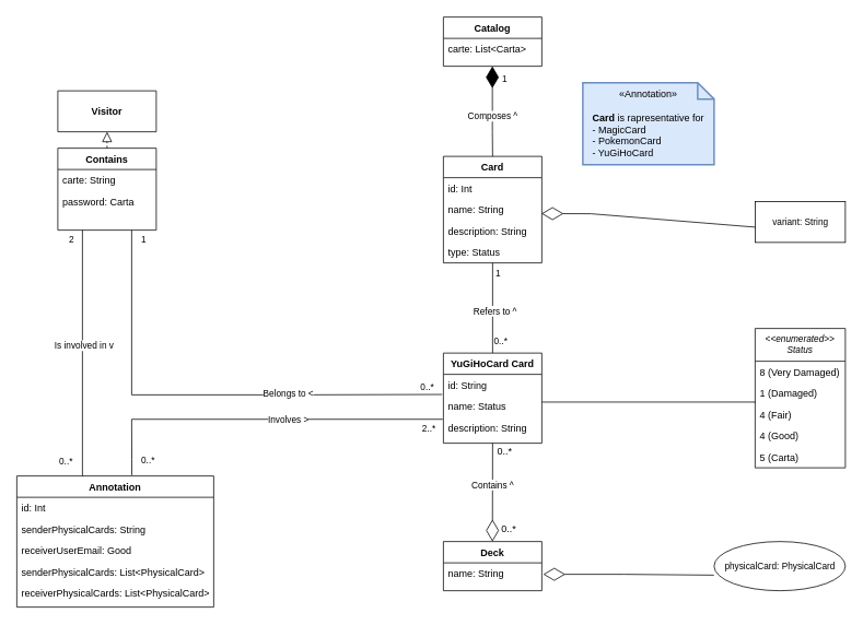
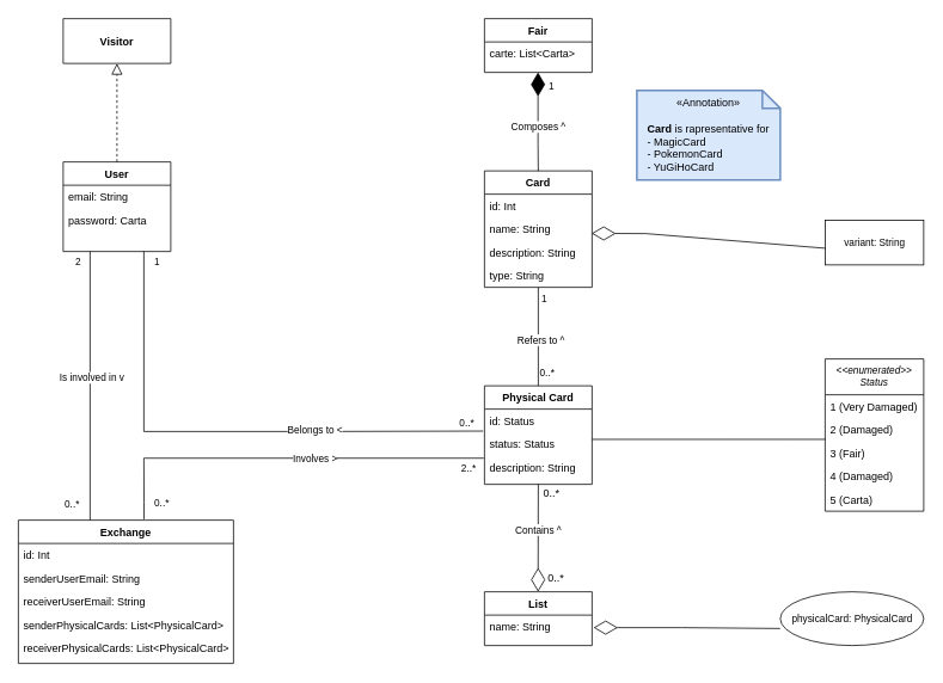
  <mxCell id="0" />
  <mxCell id="1" parent="0" />
- <mxCell id="2" value="Visitor" style="swimlane;fontStyle=1;align=center;verticalAlign=middle;childLayout=stackLayout;horizontal=1;startSize=50;horizontalStack=0;resizeParent=1;resizeLast=0;collapsible=1;marginBottom=0;rounded=0;shadow=0;strokeWidth=1;" parent="1" vertex="1"><mxGeometry x="70" y="110" width="120" height="50" as="geometry"><mxRectangle x="230" y="140" width="160" height="26" as="alternateBounds" /></mxGeometry></mxCell>
- <mxCell id="3" value="Contains" style="swimlane;fontStyle=1;align=center;verticalAlign=top;childLayout=stackLayout;horizontal=1;startSize=26;horizontalStack=0;resizeParent=1;resizeLast=0;collapsible=1;marginBottom=0;rounded=0;shadow=0;strokeWidth=1;" parent="1" vertex="1"><mxGeometry x="70" y="180" width="120" height="100" as="geometry"><mxRectangle x="130" y="380" width="160" height="26" as="alternateBounds" /></mxGeometry></mxCell>
- <mxCell id="4" value="carte: String" style="text;align=left;verticalAlign=top;spacingLeft=4;spacingRight=4;overflow=hidden;rotatable=0;points=[[0,0.5],[1,0.5]];portConstraint=eastwest;" parent="3" vertex="1"><mxGeometry y="26" width="120" height="26" as="geometry" /></mxCell>
+ <mxCell id="2" value="Visitor" style="swimlane;fontStyle=1;align=center;verticalAlign=middle;childLayout=stackLayout;horizontal=1;startSize=50;horizontalStack=0;resizeParent=1;resizeLast=0;collapsible=1;marginBottom=0;rounded=0;shadow=0;strokeWidth=1;" parent="1" vertex="1"><mxGeometry x="70" y="20" width="120" height="50" as="geometry"><mxRectangle x="230" y="140" width="160" height="26" as="alternateBounds" /></mxGeometry></mxCell>
+ <mxCell id="3" value="User" style="swimlane;fontStyle=1;align=center;verticalAlign=top;childLayout=stackLayout;horizontal=1;startSize=26;horizontalStack=0;resizeParent=1;resizeLast=0;collapsible=1;marginBottom=0;rounded=0;shadow=0;strokeWidth=1;" parent="1" vertex="1"><mxGeometry x="70" y="180" width="120" height="100" as="geometry"><mxRectangle x="130" y="380" width="160" height="26" as="alternateBounds" /></mxGeometry></mxCell>
+ <mxCell id="4" value="email: String" style="text;align=left;verticalAlign=top;spacingLeft=4;spacingRight=4;overflow=hidden;rotatable=0;points=[[0,0.5],[1,0.5]];portConstraint=eastwest;" parent="3" vertex="1"><mxGeometry y="26" width="120" height="26" as="geometry" /></mxCell>
  <mxCell id="5" value="password: Carta" style="text;align=left;verticalAlign=top;spacingLeft=4;spacingRight=4;overflow=hidden;rotatable=0;points=[[0,0.5],[1,0.5]];portConstraint=eastwest;rounded=0;shadow=0;html=0;" parent="3" vertex="1"><mxGeometry y="52" width="120" height="26" as="geometry" /></mxCell>
  <mxCell id="6" value="" style="endArrow=block;endSize=10;endFill=0;shadow=0;strokeWidth=1;rounded=0;edgeStyle=elbowEdgeStyle;elbow=vertical;dashed=1;" parent="1" source="3" target="2" edge="1"><mxGeometry width="160" relative="1" as="geometry"><mxPoint x="210" y="173" as="sourcePoint" /><mxPoint x="210" y="173" as="targetPoint" /><Array as="points"><mxPoint x="130" y="140" /><mxPoint x="140" y="140" /><mxPoint x="150" y="210" /><mxPoint x="160" y="180" /></Array></mxGeometry></mxCell>
  <mxCell id="7" value="Card" style="swimlane;fontStyle=1;align=center;verticalAlign=top;childLayout=stackLayout;horizontal=1;startSize=26;horizontalStack=0;resizeParent=1;resizeLast=0;collapsible=1;marginBottom=0;rounded=0;shadow=0;strokeWidth=1;" parent="1" vertex="1"><mxGeometry x="540" y="190" width="120" height="130" as="geometry"><mxRectangle x="508" y="120" width="160" height="26" as="alternateBounds" /></mxGeometry></mxCell>
  <mxCell id="8" value="id: Int" style="text;align=left;verticalAlign=top;spacingLeft=4;spacingRight=4;overflow=hidden;rotatable=0;points=[[0,0.5],[1,0.5]];portConstraint=eastwest;" parent="7" vertex="1"><mxGeometry y="26" width="120" height="26" as="geometry" /></mxCell>
  <mxCell id="9" value="name: String" style="text;align=left;verticalAlign=top;spacingLeft=4;spacingRight=4;overflow=hidden;rotatable=0;points=[[0,0.5],[1,0.5]];portConstraint=eastwest;" parent="7" vertex="1"><mxGeometry y="52" width="120" height="26" as="geometry" /></mxCell>
  <mxCell id="10" value="description: String" style="text;align=left;verticalAlign=top;spacingLeft=4;spacingRight=4;overflow=hidden;rotatable=0;points=[[0,0.5],[1,0.5]];portConstraint=eastwest;" parent="7" vertex="1"><mxGeometry y="78" width="120" height="26" as="geometry" /></mxCell>
- <mxCell id="11" value="type: Status" style="text;align=left;verticalAlign=top;spacingLeft=4;spacingRight=4;overflow=hidden;rotatable=0;points=[[0,0.5],[1,0.5]];portConstraint=eastwest;" parent="7" vertex="1"><mxGeometry y="104" width="120" height="26" as="geometry" /></mxCell>
- <mxCell id="12" value="Catalog" style="swimlane;fontStyle=1;align=center;verticalAlign=top;childLayout=stackLayout;horizontal=1;startSize=26;horizontalStack=0;resizeParent=1;resizeLast=0;collapsible=1;marginBottom=0;rounded=0;shadow=0;strokeWidth=1;" parent="1" vertex="1"><mxGeometry x="540" y="20" width="120" height="60" as="geometry"><mxRectangle x="508" y="120" width="160" height="26" as="alternateBounds" /></mxGeometry></mxCell>
+ <mxCell id="11" value="type: String" style="text;align=left;verticalAlign=top;spacingLeft=4;spacingRight=4;overflow=hidden;rotatable=0;points=[[0,0.5],[1,0.5]];portConstraint=eastwest;" parent="7" vertex="1"><mxGeometry y="104" width="120" height="26" as="geometry" /></mxCell>
+ <mxCell id="12" value="Fair" style="swimlane;fontStyle=1;align=center;verticalAlign=top;childLayout=stackLayout;horizontal=1;startSize=26;horizontalStack=0;resizeParent=1;resizeLast=0;collapsible=1;marginBottom=0;rounded=0;shadow=0;strokeWidth=1;" parent="1" vertex="1"><mxGeometry x="540" y="20" width="120" height="60" as="geometry"><mxRectangle x="508" y="120" width="160" height="26" as="alternateBounds" /></mxGeometry></mxCell>
  <mxCell id="13" value="carte: List&lt;Carta&gt;" style="text;align=left;verticalAlign=top;spacingLeft=4;spacingRight=4;overflow=hidden;rotatable=0;points=[[0,0.5],[1,0.5]];portConstraint=eastwest;" parent="12" vertex="1"><mxGeometry y="26" width="120" height="26" as="geometry" /></mxCell>
- <mxCell id="14" value="YuGiHoCard Card" style="swimlane;fontStyle=1;align=center;verticalAlign=top;childLayout=stackLayout;horizontal=1;startSize=26;horizontalStack=0;resizeParent=1;resizeLast=0;collapsible=1;marginBottom=0;rounded=0;shadow=0;strokeWidth=1;" parent="1" vertex="1"><mxGeometry x="540" y="430" width="120" height="110" as="geometry"><mxRectangle x="508" y="120" width="160" height="26" as="alternateBounds" /></mxGeometry></mxCell>
- <mxCell id="15" value="id: String" style="text;align=left;verticalAlign=top;spacingLeft=4;spacingRight=4;overflow=hidden;rotatable=0;points=[[0,0.5],[1,0.5]];portConstraint=eastwest;" parent="14" vertex="1"><mxGeometry y="26" width="120" height="26" as="geometry" /></mxCell>
- <mxCell id="16" value="name: Status" style="text;align=left;verticalAlign=top;spacingLeft=4;spacingRight=4;overflow=hidden;rotatable=0;points=[[0,0.5],[1,0.5]];portConstraint=eastwest;" parent="14" vertex="1"><mxGeometry y="52" width="120" height="26" as="geometry" /></mxCell>
+ <mxCell id="14" value="Physical Card" style="swimlane;fontStyle=1;align=center;verticalAlign=top;childLayout=stackLayout;horizontal=1;startSize=26;horizontalStack=0;resizeParent=1;resizeLast=0;collapsible=1;marginBottom=0;rounded=0;shadow=0;strokeWidth=1;" parent="1" vertex="1"><mxGeometry x="540" y="430" width="120" height="110" as="geometry"><mxRectangle x="508" y="120" width="160" height="26" as="alternateBounds" /></mxGeometry></mxCell>
+ <mxCell id="15" value="id: Status" style="text;align=left;verticalAlign=top;spacingLeft=4;spacingRight=4;overflow=hidden;rotatable=0;points=[[0,0.5],[1,0.5]];portConstraint=eastwest;" parent="14" vertex="1"><mxGeometry y="26" width="120" height="26" as="geometry" /></mxCell>
+ <mxCell id="16" value="status: Status" style="text;align=left;verticalAlign=top;spacingLeft=4;spacingRight=4;overflow=hidden;rotatable=0;points=[[0,0.5],[1,0.5]];portConstraint=eastwest;" parent="14" vertex="1"><mxGeometry y="52" width="120" height="26" as="geometry" /></mxCell>
  <mxCell id="17" value="description: String" style="text;align=left;verticalAlign=top;spacingLeft=4;spacingRight=4;overflow=hidden;rotatable=0;points=[[0,0.5],[1,0.5]];portConstraint=eastwest;" parent="14" vertex="1"><mxGeometry y="78" width="120" height="26" as="geometry" /></mxCell>
- <mxCell id="18" value="Deck" style="swimlane;fontStyle=1;align=center;verticalAlign=top;childLayout=stackLayout;horizontal=1;startSize=26;horizontalStack=0;resizeParent=1;resizeLast=0;collapsible=1;marginBottom=0;rounded=0;shadow=0;strokeWidth=1;" parent="1" vertex="1"><mxGeometry x="540" y="660" width="120" height="60" as="geometry"><mxRectangle x="508" y="120" width="160" height="26" as="alternateBounds" /></mxGeometry></mxCell>
+ <mxCell id="18" value="List" style="swimlane;fontStyle=1;align=center;verticalAlign=top;childLayout=stackLayout;horizontal=1;startSize=26;horizontalStack=0;resizeParent=1;resizeLast=0;collapsible=1;marginBottom=0;rounded=0;shadow=0;strokeWidth=1;" parent="1" vertex="1"><mxGeometry x="540" y="660" width="120" height="60" as="geometry"><mxRectangle x="508" y="120" width="160" height="26" as="alternateBounds" /></mxGeometry></mxCell>
  <mxCell id="19" value="name: String" style="text;align=left;verticalAlign=top;spacingLeft=4;spacingRight=4;overflow=hidden;rotatable=0;points=[[0,0.5],[1,0.5]];portConstraint=eastwest;" parent="18" vertex="1"><mxGeometry y="26" width="120" height="26" as="geometry" /></mxCell>
  <mxCell id="20" value="0..*" style="text;html=1;strokeColor=none;fillColor=none;align=center;verticalAlign=middle;whiteSpace=wrap;rounded=0;" parent="1" vertex="1"><mxGeometry x="590" y="630" width="60" height="30" as="geometry" /></mxCell>
  <mxCell id="21" value="0..*" style="text;html=1;strokeColor=none;fillColor=none;align=center;verticalAlign=middle;whiteSpace=wrap;rounded=0;" parent="1" vertex="1"><mxGeometry x="590" y="540" width="50" height="20" as="geometry" /></mxCell>
- <mxCell id="22" value="Annotation" style="swimlane;fontStyle=1;align=center;verticalAlign=top;childLayout=stackLayout;horizontal=1;startSize=26;horizontalStack=0;resizeParent=1;resizeLast=0;collapsible=1;marginBottom=0;rounded=0;shadow=0;strokeWidth=1;" parent="1" vertex="1"><mxGeometry x="20" y="580" width="240" height="160" as="geometry"><mxRectangle x="508" y="120" width="160" height="26" as="alternateBounds" /></mxGeometry></mxCell>
+ <mxCell id="22" value="Exchange" style="swimlane;fontStyle=1;align=center;verticalAlign=top;childLayout=stackLayout;horizontal=1;startSize=26;horizontalStack=0;resizeParent=1;resizeLast=0;collapsible=1;marginBottom=0;rounded=0;shadow=0;strokeWidth=1;" parent="1" vertex="1"><mxGeometry x="20" y="580" width="240" height="160" as="geometry"><mxRectangle x="508" y="120" width="160" height="26" as="alternateBounds" /></mxGeometry></mxCell>
  <mxCell id="23" value="id: Int" style="text;align=left;verticalAlign=top;spacingLeft=4;spacingRight=4;overflow=hidden;rotatable=0;points=[[0,0.5],[1,0.5]];portConstraint=eastwest;" parent="22" vertex="1"><mxGeometry y="26" width="240" height="26" as="geometry" /></mxCell>
- <mxCell id="24" value="senderPhysicalCards: String" style="text;align=left;verticalAlign=top;spacingLeft=4;spacingRight=4;overflow=hidden;rotatable=0;points=[[0,0.5],[1,0.5]];portConstraint=eastwest;" parent="22" vertex="1"><mxGeometry y="52" width="240" height="26" as="geometry" /></mxCell>
- <mxCell id="25" value="receiverUserEmail: Good" style="text;align=left;verticalAlign=top;spacingLeft=4;spacingRight=4;overflow=hidden;rotatable=0;points=[[0,0.5],[1,0.5]];portConstraint=eastwest;" parent="22" vertex="1"><mxGeometry y="78" width="240" height="26" as="geometry" /></mxCell>
+ <mxCell id="24" value="senderUserEmail: String" style="text;align=left;verticalAlign=top;spacingLeft=4;spacingRight=4;overflow=hidden;rotatable=0;points=[[0,0.5],[1,0.5]];portConstraint=eastwest;" parent="22" vertex="1"><mxGeometry y="52" width="240" height="26" as="geometry" /></mxCell>
+ <mxCell id="25" value="receiverUserEmail: String" style="text;align=left;verticalAlign=top;spacingLeft=4;spacingRight=4;overflow=hidden;rotatable=0;points=[[0,0.5],[1,0.5]];portConstraint=eastwest;" parent="22" vertex="1"><mxGeometry y="78" width="240" height="26" as="geometry" /></mxCell>
  <mxCell id="26" value="senderPhysicalCards: List&lt;PhysicalCard&gt;" style="text;align=left;verticalAlign=top;spacingLeft=4;spacingRight=4;overflow=hidden;rotatable=0;points=[[0,0.5],[1,0.5]];portConstraint=eastwest;" parent="22" vertex="1"><mxGeometry y="104" width="240" height="26" as="geometry" /></mxCell>
  <mxCell id="27" value="receiverPhysicalCards: List&lt;PhysicalCard&gt;" style="text;align=left;verticalAlign=top;spacingLeft=4;spacingRight=4;overflow=hidden;rotatable=0;points=[[0,0.5],[1,0.5]];portConstraint=eastwest;" parent="22" vertex="1"><mxGeometry y="130" width="240" height="26" as="geometry" /></mxCell>
  <mxCell id="28" value="" style="endArrow=none;html=1;edgeStyle=orthogonalEdgeStyle;rounded=0;entryX=-0.012;entryY=-0.056;entryDx=0;entryDy=0;entryPerimeter=0;" parent="1" target="16" edge="1"><mxGeometry relative="1" as="geometry"><mxPoint x="160" y="280" as="sourcePoint" /><mxPoint x="360" y="370" as="targetPoint" /><Array as="points"><mxPoint x="160" y="481" /><mxPoint x="360" y="481" /></Array></mxGeometry></mxCell>
  <mxCell id="29" value="1" style="edgeLabel;resizable=0;html=1;align=left;verticalAlign=bottom;" parent="28" connectable="0" vertex="1"><mxGeometry x="-1" relative="1" as="geometry"><mxPoint x="10" y="20" as="offset" /></mxGeometry></mxCell>
  <mxCell id="30" value="0..*" style="edgeLabel;resizable=0;html=1;align=right;verticalAlign=bottom;" parent="28" connectable="0" vertex="1"><mxGeometry x="1" relative="1" as="geometry"><mxPoint x="-10" y="-1" as="offset" /></mxGeometry></mxCell>
  <mxCell id="31" value="Belongs to &amp;lt;" style="edgeLabel;html=1;align=center;verticalAlign=middle;resizable=0;points=[];" parent="28" vertex="1" connectable="0"><mxGeometry x="0.193" y="2" relative="1" as="geometry"><mxPoint x="45" as="offset" /></mxGeometry></mxCell>
  <mxCell id="32" value="" style="endArrow=none;html=1;edgeStyle=orthogonalEdgeStyle;rounded=0;exitX=0.5;exitY=0;exitDx=0;exitDy=0;" parent="1" source="14" edge="1"><mxGeometry relative="1" as="geometry"><mxPoint x="190" y="230" as="sourcePoint" /><mxPoint x="600" y="320" as="targetPoint" /><Array as="points"><mxPoint x="600" y="320" /></Array></mxGeometry></mxCell>
  <mxCell id="33" value="0..*" style="edgeLabel;resizable=0;html=1;align=left;verticalAlign=bottom;" parent="32" connectable="0" vertex="1"><mxGeometry x="-1" relative="1" as="geometry"><mxPoint y="-6" as="offset" /></mxGeometry></mxCell>
  <mxCell id="34" value="1" style="edgeLabel;resizable=0;html=1;align=right;verticalAlign=bottom;" parent="32" connectable="0" vertex="1"><mxGeometry x="1" relative="1" as="geometry"><mxPoint x="10" y="21" as="offset" /></mxGeometry></mxCell>
  <mxCell id="35" value="Refers to ^" style="edgeLabel;html=1;align=center;verticalAlign=middle;resizable=0;points=[];" parent="32" vertex="1" connectable="0"><mxGeometry x="0.63" y="-2" relative="1" as="geometry"><mxPoint y="38" as="offset" /></mxGeometry></mxCell>
  <mxCell id="36" value="" style="endArrow=none;html=1;edgeStyle=orthogonalEdgeStyle;rounded=0;entryX=-0.006;entryY=0.108;entryDx=0;entryDy=0;entryPerimeter=0;exitX=0.584;exitY=-0.006;exitDx=0;exitDy=0;exitPerimeter=0;" parent="1" source="22" target="17" edge="1"><mxGeometry relative="1" as="geometry"><mxPoint x="210" y="560" as="sourcePoint" /><mxPoint x="310" y="440" as="targetPoint" /><Array as="points"><mxPoint x="160" y="560" /><mxPoint x="160" y="560" /><mxPoint x="160" y="511" /></Array></mxGeometry></mxCell>
  <mxCell id="37" value="0..*" style="edgeLabel;resizable=0;html=1;align=left;verticalAlign=bottom;" parent="36" connectable="0" vertex="1"><mxGeometry x="-1" relative="1" as="geometry"><mxPoint x="10" y="-10" as="offset" /></mxGeometry></mxCell>
  <mxCell id="38" value="2..*" style="edgeLabel;resizable=0;html=1;align=right;verticalAlign=bottom;" parent="36" connectable="0" vertex="1"><mxGeometry x="1" relative="1" as="geometry"><mxPoint x="-9" y="19" as="offset" /></mxGeometry></mxCell>
  <mxCell id="39" value="Involves &amp;gt;" style="edgeLabel;html=1;align=center;verticalAlign=middle;resizable=0;points=[];" parent="36" vertex="1" connectable="0"><mxGeometry x="0.157" y="1" relative="1" as="geometry"><mxPoint y="1" as="offset" /></mxGeometry></mxCell>
  <mxCell id="40" value="" style="endArrow=none;html=1;edgeStyle=orthogonalEdgeStyle;rounded=0;exitX=0.25;exitY=1;exitDx=0;exitDy=0;" parent="1" source="3" edge="1"><mxGeometry relative="1" as="geometry"><mxPoint x="70" y="260" as="sourcePoint" /><mxPoint x="100" y="580" as="targetPoint" /><Array as="points"><mxPoint x="100" y="580" /></Array></mxGeometry></mxCell>
  <mxCell id="41" value="0..*" style="edgeLabel;resizable=0;html=1;align=left;verticalAlign=bottom;" parent="40" connectable="0" vertex="1"><mxGeometry x="-1" relative="1" as="geometry"><mxPoint x="-30" y="290" as="offset" /></mxGeometry></mxCell>
  <mxCell id="42" value="2" style="edgeLabel;resizable=0;html=1;align=right;verticalAlign=bottom;" parent="40" connectable="0" vertex="1"><mxGeometry x="1" relative="1" as="geometry"><mxPoint x="-10" y="-280" as="offset" /></mxGeometry></mxCell>
  <mxCell id="43" value="Is involved in v" style="edgeLabel;html=1;align=center;verticalAlign=middle;resizable=0;points=[];" parent="40" vertex="1" connectable="0"><mxGeometry x="-0.137" y="1" relative="1" as="geometry"><mxPoint y="11" as="offset" /></mxGeometry></mxCell>
  <mxCell id="44" value="" style="endArrow=diamondThin;endFill=1;endSize=24;html=1;rounded=0;exitX=0.5;exitY=0;exitDx=0;exitDy=0;" parent="1" source="7" edge="1"><mxGeometry width="160" relative="1" as="geometry"><mxPoint x="600" y="180" as="sourcePoint" /><mxPoint x="599.71" y="80" as="targetPoint" /><Array as="points"><mxPoint x="599.71" y="160" /></Array></mxGeometry></mxCell>
  <mxCell id="45" value="Composes ^" style="edgeLabel;html=1;align=center;verticalAlign=middle;resizable=0;points=[];" parent="44" vertex="1" connectable="0"><mxGeometry x="0.01" y="-1" relative="1" as="geometry"><mxPoint x="-1" y="6" as="offset" /></mxGeometry></mxCell>
  <mxCell id="46" value="" style="endArrow=none;html=1;edgeStyle=orthogonalEdgeStyle;rounded=0;entryX=0.005;entryY=0.915;entryDx=0;entryDy=0;entryPerimeter=0;" parent="1" target="49" edge="1"><mxGeometry relative="1" as="geometry"><mxPoint x="660" y="490" as="sourcePoint" /><mxPoint x="830" y="440" as="targetPoint" /><Array as="points"><mxPoint x="921" y="490" /></Array></mxGeometry></mxCell>
  <mxCell id="47" value="&lt;&lt;enumerated&gt;&gt;&#10;Status" style="swimlane;fontStyle=2;align=center;verticalAlign=top;childLayout=stackLayout;horizontal=1;startSize=40;horizontalStack=0;resizeParent=1;resizeLast=0;collapsible=1;marginBottom=0;rounded=0;shadow=0;strokeWidth=1;fontSize=11;" parent="1" vertex="1"><mxGeometry x="920" y="400" width="110" height="170" as="geometry"><mxRectangle x="508" y="120" width="160" height="26" as="alternateBounds" /></mxGeometry></mxCell>
- <mxCell id="48" value="8 (Very Damaged)" style="text;align=left;verticalAlign=top;spacingLeft=4;spacingRight=4;overflow=hidden;rotatable=0;points=[[0,0.5],[1,0.5]];portConstraint=eastwest;" parent="47" vertex="1"><mxGeometry y="40" width="110" height="26" as="geometry" /></mxCell>
- <mxCell id="49" value="1 (Damaged)" style="text;align=left;verticalAlign=top;spacingLeft=4;spacingRight=4;overflow=hidden;rotatable=0;points=[[0,0.5],[1,0.5]];portConstraint=eastwest;" parent="47" vertex="1"><mxGeometry y="66" width="110" height="26" as="geometry" /></mxCell>
- <mxCell id="50" value="4 (Fair)" style="text;align=left;verticalAlign=top;spacingLeft=4;spacingRight=4;overflow=hidden;rotatable=0;points=[[0,0.5],[1,0.5]];portConstraint=eastwest;" parent="47" vertex="1"><mxGeometry y="92" width="110" height="26" as="geometry" /></mxCell>
- <mxCell id="51" value="4 (Good)" style="text;align=left;verticalAlign=top;spacingLeft=4;spacingRight=4;overflow=hidden;rotatable=0;points=[[0,0.5],[1,0.5]];portConstraint=eastwest;" parent="47" vertex="1"><mxGeometry y="118" width="110" height="26" as="geometry" /></mxCell>
+ <mxCell id="48" value="1 (Very Damaged)" style="text;align=left;verticalAlign=top;spacingLeft=4;spacingRight=4;overflow=hidden;rotatable=0;points=[[0,0.5],[1,0.5]];portConstraint=eastwest;" parent="47" vertex="1"><mxGeometry y="40" width="110" height="26" as="geometry" /></mxCell>
+ <mxCell id="49" value="2 (Damaged)" style="text;align=left;verticalAlign=top;spacingLeft=4;spacingRight=4;overflow=hidden;rotatable=0;points=[[0,0.5],[1,0.5]];portConstraint=eastwest;" parent="47" vertex="1"><mxGeometry y="66" width="110" height="26" as="geometry" /></mxCell>
+ <mxCell id="50" value="3 (Fair)" style="text;align=left;verticalAlign=top;spacingLeft=4;spacingRight=4;overflow=hidden;rotatable=0;points=[[0,0.5],[1,0.5]];portConstraint=eastwest;" parent="47" vertex="1"><mxGeometry y="92" width="110" height="26" as="geometry" /></mxCell>
+ <mxCell id="51" value="4 (Damaged)" style="text;align=left;verticalAlign=top;spacingLeft=4;spacingRight=4;overflow=hidden;rotatable=0;points=[[0,0.5],[1,0.5]];portConstraint=eastwest;" parent="47" vertex="1"><mxGeometry y="118" width="110" height="26" as="geometry" /></mxCell>
  <mxCell id="52" value="5 (Carta)" style="text;align=left;verticalAlign=top;spacingLeft=4;spacingRight=4;overflow=hidden;rotatable=0;points=[[0,0.5],[1,0.5]];portConstraint=eastwest;" parent="47" vertex="1"><mxGeometry y="144" width="110" height="26" as="geometry" /></mxCell>
  <mxCell id="53" value="" style="endArrow=diamondThin;endFill=0;endSize=24;html=1;rounded=0;exitX=0.5;exitY=1;exitDx=0;exitDy=0;" parent="1" source="14" edge="1"><mxGeometry width="160" relative="1" as="geometry"><mxPoint x="600" y="550" as="sourcePoint" /><mxPoint x="599.8" y="660" as="targetPoint" /><Array as="points" /></mxGeometry></mxCell>
  <mxCell id="54" value="Contains ^" style="edgeLabel;html=1;align=center;verticalAlign=middle;resizable=0;points=[];fontSize=11;" parent="53" vertex="1" connectable="0"><mxGeometry x="0.12" y="-1" relative="1" as="geometry"><mxPoint x="1" y="-16" as="offset" /></mxGeometry></mxCell>
  <mxCell id="55" value="variant: String" style="html=1;fontSize=11;container=1;" parent="1" vertex="1"><mxGeometry x="920" y="245" width="110" height="50" as="geometry" /></mxCell>
  <mxCell id="56" value="" style="endArrow=diamondThin;endFill=0;endSize=24;html=1;rounded=0;fontSize=11;entryX=0.996;entryY=0.685;entryDx=0;entryDy=0;entryPerimeter=0;exitX=0.003;exitY=0.628;exitDx=0;exitDy=0;exitPerimeter=0;" parent="1" source="55" target="9" edge="1"><mxGeometry width="160" relative="1" as="geometry"><mxPoint x="840" y="250" as="sourcePoint" /><mxPoint x="750" y="250" as="targetPoint" /><Array as="points"><mxPoint x="720" y="260" /></Array></mxGeometry></mxCell>
  <mxCell id="57" value="1" style="text;html=1;strokeColor=none;fillColor=none;align=center;verticalAlign=middle;whiteSpace=wrap;rounded=0;fontSize=11;" parent="1" vertex="1"><mxGeometry x="585" y="80" width="60" height="30" as="geometry" /></mxCell>
  <mxCell id="58" value="physicalCard: PhysicalCard" style="ellipse;html=1;fontSize=11;container=1;" parent="1" vertex="1"><mxGeometry x="870" y="660" width="160" height="60" as="geometry" /></mxCell>
  <mxCell id="59" value="" style="endArrow=diamondThin;endFill=0;endSize=24;html=1;rounded=0;fontSize=11;entryX=1.014;entryY=0.539;entryDx=0;entryDy=0;entryPerimeter=0;exitX=-0.001;exitY=0.683;exitDx=0;exitDy=0;exitPerimeter=0;" parent="1" target="19" edge="1" source="58"><mxGeometry width="160" relative="1" as="geometry"><mxPoint x="870" y="684" as="sourcePoint" /><mxPoint x="700" y="644.2" as="targetPoint" /><Array as="points"><mxPoint x="760" y="700" /></Array></mxGeometry></mxCell>
  <mxCell id="60" value="&lt;div style=&quot;border-color: var(--border-color); font-size: 12px;&quot;&gt;&lt;font style=&quot;border-color: var(--border-color);&quot;&gt;«Annotation»&lt;/font&gt;&lt;/div&gt;&lt;div style=&quot;border-color: var(--border-color); font-size: 12px; text-align: left;&quot;&gt;&lt;span style=&quot;border-color: var(--border-color); background-color: initial;&quot;&gt;&lt;br style=&quot;border-color: var(--border-color);&quot;&gt;&lt;/span&gt;&lt;/div&gt;&lt;font style=&quot;border-color: var(--border-color); font-size: 12px; text-align: left;&quot;&gt;&lt;div style=&quot;border-color: var(--border-color);&quot;&gt;&lt;b style=&quot;border-color: var(--border-color); background-color: initial;&quot;&gt;Card&amp;nbsp;&lt;/b&gt;&lt;span style=&quot;border-color: var(--border-color); background-color: initial;&quot;&gt;is rapresentative for&lt;/span&gt;&lt;/div&gt;&lt;div style=&quot;border-color: var(--border-color);&quot;&gt;&lt;span style=&quot;border-color: var(--border-color); background-color: initial;&quot;&gt;- MagicCard&lt;/span&gt;&lt;/div&gt;&lt;div style=&quot;border-color: var(--border-color);&quot;&gt;&lt;span style=&quot;border-color: var(--border-color); background-color: initial;&quot;&gt;- PokemonCard&lt;/span&gt;&lt;/div&gt;&lt;div style=&quot;border-color: var(--border-color);&quot;&gt;&lt;span style=&quot;border-color: var(--border-color); background-color: initial;&quot;&gt;- YuGiHoCard&lt;/span&gt;&lt;/div&gt;&lt;/font&gt;" style="shape=note;strokeWidth=2;fontSize=14;size=20;whiteSpace=wrap;html=1;fillColor=#dae8fc;strokeColor=#6c8ebf;" parent="1" vertex="1"><mxGeometry x="710" y="100" width="160" height="100" as="geometry" /></mxCell>
